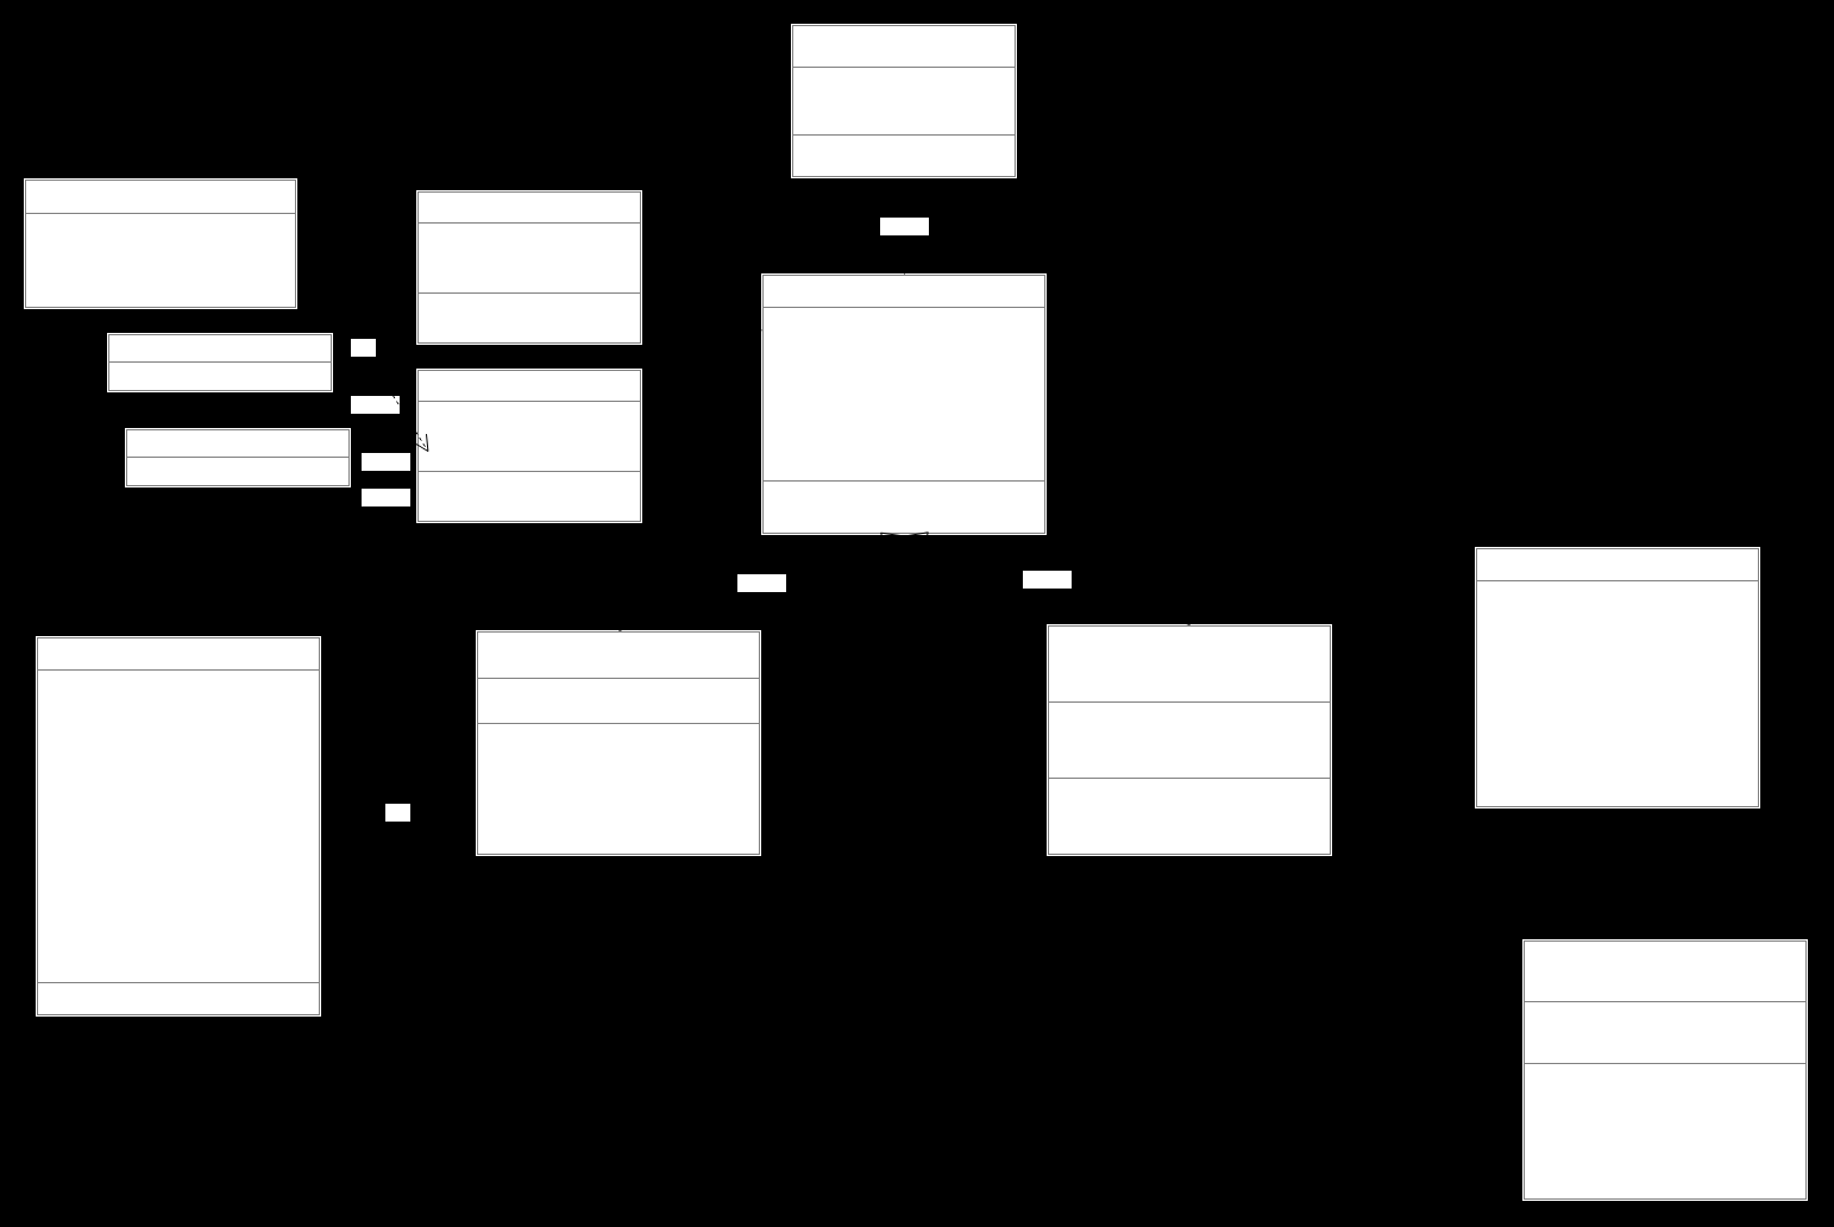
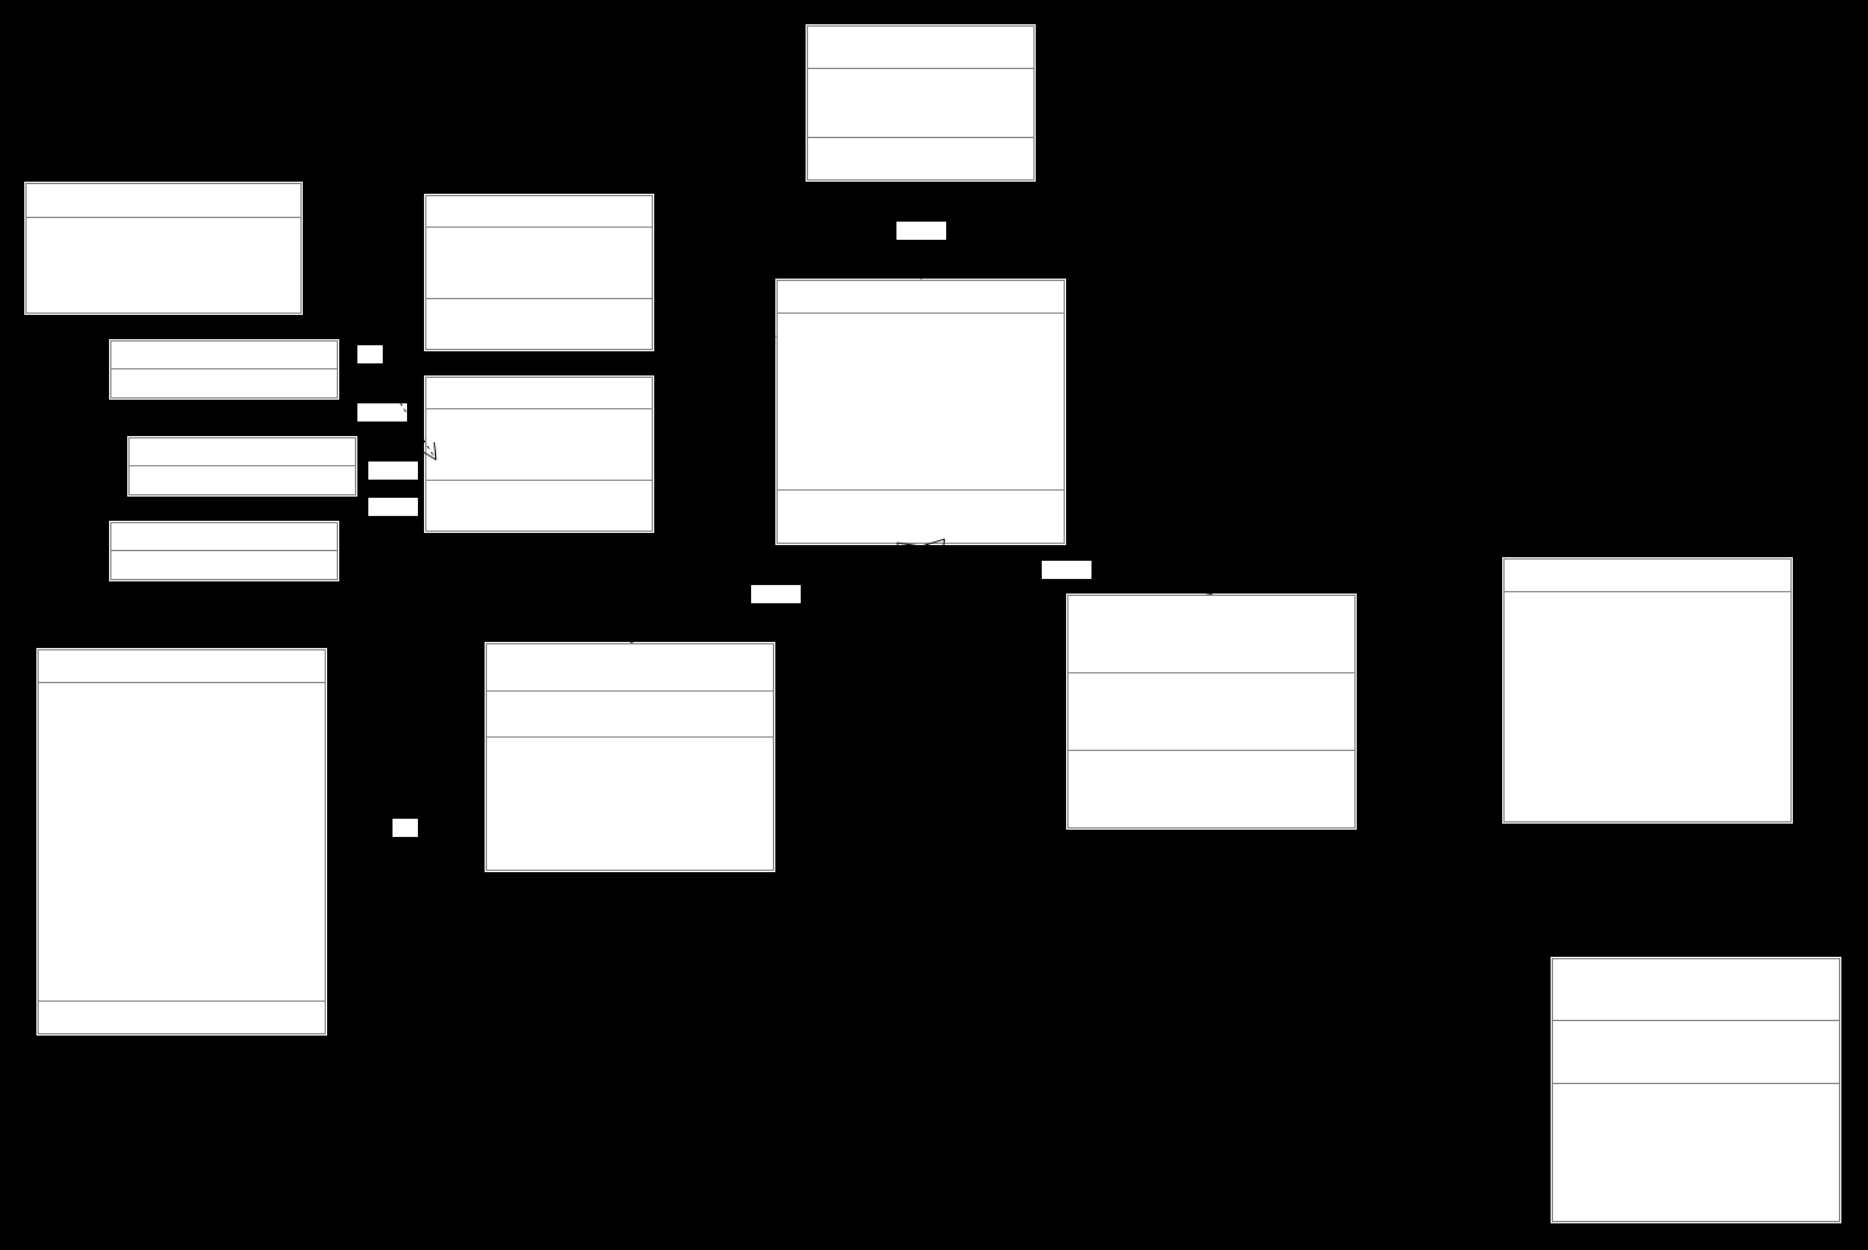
  <mxCell id="0" />
  <mxCell id="1" parent="0" />
  <mxCell id="2" value="&lt;table border=&quot;1&quot; width=&quot;100%&quot; height=&quot;100%&quot; cellpadding=&quot;4&quot; style=&quot;width:100%;height:100%;border-collapse:collapse;&quot;&gt;&lt;tbody&gt;&lt;tr&gt;&lt;th align=&quot;center&quot;&gt;Character&lt;br&gt;&lt;/th&gt;&lt;/tr&gt;&lt;tr&gt;&lt;td&gt;- String name&lt;br&gt;- ImageIcon image&lt;br&gt;&lt;div style=&quot;&quot;&gt;&lt;span style=&quot;&quot;&gt;- HeroClass class (enum)&lt;/span&gt;&lt;/div&gt;&lt;div style=&quot;&quot;&gt;&lt;span style=&quot;&quot;&gt;- Level level&lt;/span&gt;&lt;/div&gt;&lt;div style=&quot;&quot;&gt;- int attack&lt;/div&gt;&lt;div style=&quot;&quot;&gt;- int defense&lt;/div&gt;&lt;div style=&quot;&quot;&gt;- int hitPoints&lt;/div&gt;&lt;div style=&quot;&quot;&gt;- Artifact artifact (enum)&lt;/div&gt;&lt;div style=&quot;&quot;&gt;&lt;/div&gt;&lt;/td&gt;&lt;/tr&gt;&lt;tr&gt;&lt;td align=&quot;center&quot;&gt;+ void levelUp(int experience)&lt;br&gt;public getters and setters&lt;/td&gt;&lt;/tr&gt;&lt;/tbody&gt;&lt;/table&gt;" style="text;html=1;whiteSpace=wrap;strokeColor=default;fillColor=none;overflow=fill;strokeWidth=2;fontColor=#FFFFFF;labelBackgroundColor=default;labelBorderColor=#FFFFFF;" vertex="1" parent="1"><mxGeometry x="640" y="230" width="240" height="220" as="geometry" /></mxCell>
  <mxCell id="3" value="&lt;table border=&quot;1&quot; width=&quot;100%&quot; height=&quot;100%&quot; cellpadding=&quot;4&quot; style=&quot;width:100%;height:100%;border-collapse:collapse;&quot;&gt;&lt;tbody&gt;&lt;tr&gt;&lt;th align=&quot;center&quot;&gt;Hero&lt;br&gt;&lt;/th&gt;&lt;/tr&gt;&lt;tr&gt;&lt;td&gt;&lt;br&gt;&lt;/td&gt;&lt;/tr&gt;&lt;tr&gt;&lt;td&gt;~ Hero()&lt;br&gt;Move(Enum direction, Map map)&lt;br&gt;Fight()&lt;br&gt;Run()&lt;/td&gt;&lt;/tr&gt;&lt;/tbody&gt;&lt;/table&gt;" style="text;html=1;whiteSpace=wrap;strokeColor=default;fillColor=none;overflow=fill;strokeWidth=2;fontColor=#FFFFFF;labelBackgroundColor=default;labelBorderColor=#FFFFFF;" vertex="1" parent="1"><mxGeometry x="400" y="530" width="240" height="190" as="geometry" /></mxCell>
  <mxCell id="4" value="&lt;table border=&quot;1&quot; width=&quot;100%&quot; height=&quot;100%&quot; cellpadding=&quot;4&quot; style=&quot;width:100%;height:100%;border-collapse:collapse;&quot;&gt;&lt;tbody&gt;&lt;tr&gt;&lt;th align=&quot;center&quot;&gt;FightSimulator &amp;lt;singleton&amp;gt;&lt;/th&gt;&lt;/tr&gt;&lt;tr&gt;&lt;td&gt;- FightSimulator instance&lt;br&gt;&lt;/td&gt;&lt;/tr&gt;&lt;tr&gt;&lt;td&gt;- FightSimulator()&lt;br&gt;+ getInstance()&lt;br&gt;+ Character runSimulation(Hero, Villain)&lt;/td&gt;&lt;/tr&gt;&lt;/tbody&gt;&lt;/table&gt;" style="text;html=1;whiteSpace=wrap;strokeColor=default;fillColor=none;overflow=fill;strokeWidth=2;fontColor=#FFFFFF;labelBackgroundColor=default;labelBorderColor=#FFFFFF;" vertex="1" parent="1"><mxGeometry x="1280" y="790" width="240" height="220" as="geometry" /></mxCell>
  <mxCell id="5" value="&lt;table border=&quot;1&quot; width=&quot;100%&quot; height=&quot;100%&quot; cellpadding=&quot;4&quot; style=&quot;width:100%;height:100%;border-collapse:collapse;&quot;&gt;&lt;tbody&gt;&lt;tr&gt;&lt;th align=&quot;center&quot;&gt;Map&lt;/th&gt;&lt;/tr&gt;&lt;tr&gt;&lt;td&gt;- Mapable[] squares&lt;br&gt;- int sideSize&lt;br&gt;&lt;br&gt;&lt;br&gt;&lt;br&gt;&lt;br&gt;+ Map(int heroLevel)&lt;br&gt;+ populate()&lt;br&gt;+ getSideSize()&lt;br&gt;+ setSideSize()&lt;br&gt;&lt;br&gt;&lt;/td&gt;&lt;/tr&gt;&lt;/tbody&gt;&lt;/table&gt;" style="text;html=1;whiteSpace=wrap;strokeColor=default;fillColor=none;overflow=fill;strokeWidth=2;fontColor=#FFFFFF;labelBackgroundColor=default;labelBorderColor=#FFFFFF;" vertex="1" parent="1"><mxGeometry x="1240" y="460" width="240" height="220" as="geometry" /></mxCell>
- <mxCell id="6" value="&lt;table border=&quot;1&quot; width=&quot;100%&quot; height=&quot;100%&quot; cellpadding=&quot;4&quot; style=&quot;width:100%;height:100%;border-collapse:collapse;&quot;&gt;&lt;tbody&gt;&lt;tr&gt;&lt;th align=&quot;center&quot;&gt;Villain&lt;/th&gt;&lt;/tr&gt;&lt;tr&gt;&lt;td&gt;~ Villain()&lt;/td&gt;&lt;/tr&gt;&lt;tr&gt;&lt;td&gt;+Artifact dropArtifact()&lt;/td&gt;&lt;/tr&gt;&lt;/tbody&gt;&lt;/table&gt;" style="text;html=1;whiteSpace=wrap;strokeColor=default;fillColor=none;overflow=fill;strokeWidth=2;fontColor=#FFFFFF;labelBackgroundColor=default;labelBorderColor=#FFFFFF;" vertex="1" parent="1"><mxGeometry x="880" y="525" width="240" height="195" as="geometry" /></mxCell>
+ <mxCell id="6" value="&lt;table border=&quot;1&quot; width=&quot;100%&quot; height=&quot;100%&quot; cellpadding=&quot;4&quot; style=&quot;width:100%;height:100%;border-collapse:collapse;&quot;&gt;&lt;tbody&gt;&lt;tr&gt;&lt;th align=&quot;center&quot;&gt;Villain&lt;/th&gt;&lt;/tr&gt;&lt;tr&gt;&lt;td&gt;~ Villain()&lt;/td&gt;&lt;/tr&gt;&lt;tr&gt;&lt;td&gt;+Artifact dropArtifact()&lt;/td&gt;&lt;/tr&gt;&lt;/tbody&gt;&lt;/table&gt;" style="text;html=1;whiteSpace=wrap;strokeColor=default;fillColor=none;overflow=fill;strokeWidth=2;fontColor=#FFFFFF;labelBackgroundColor=default;labelBorderColor=#FFFFFF;" vertex="1" parent="1"><mxGeometry x="880" y="490" width="240" height="195" as="geometry" /></mxCell>
  <mxCell id="7" value="&lt;table border=&quot;1&quot; width=&quot;100%&quot; height=&quot;100%&quot; cellpadding=&quot;4&quot; style=&quot;width:100%;height:100%;border-collapse:collapse;&quot;&gt;&lt;tbody&gt;&lt;tr&gt;&lt;th align=&quot;center&quot;&gt;Mapable&lt;/th&gt;&lt;/tr&gt;&lt;tr&gt;&lt;td&gt;- int xCoordinate;&lt;br&gt;- int yCoordinate;&lt;/td&gt;&lt;/tr&gt;&lt;tr&gt;&lt;td&gt;&lt;span style=&quot;white-space: pre;&quot;&gt;&#09;&lt;/span&gt;public getters and setters&lt;br&gt;&lt;/td&gt;&lt;/tr&gt;&lt;/tbody&gt;&lt;/table&gt;" style="text;html=1;whiteSpace=wrap;strokeColor=default;fillColor=none;overflow=fill;strokeWidth=2;fontColor=#FFFFFF;labelBackgroundColor=default;labelBorderColor=#FFFFFF;" vertex="1" parent="1"><mxGeometry x="665" y="20" width="190" height="130" as="geometry" /></mxCell>
  <mxCell id="8" value="&lt;table border=&quot;1&quot; width=&quot;100%&quot; height=&quot;100%&quot; cellpadding=&quot;4&quot; style=&quot;width:100%;height:100%;border-collapse:collapse;&quot;&gt;&lt;tbody&gt;&lt;tr&gt;&lt;th align=&quot;center&quot;&gt;HeroBuilder&lt;br&gt;&lt;/th&gt;&lt;/tr&gt;&lt;tr&gt;&lt;td&gt;-- String name&lt;br&gt;- ImageIcon image&lt;br&gt;&lt;div&gt;&lt;span style=&quot;&quot;&gt;- HeroClass class (enum)&lt;/span&gt;&lt;/div&gt;&lt;div&gt;&lt;span style=&quot;&quot;&gt;- Level level&lt;/span&gt;&lt;br&gt;&lt;/div&gt;&lt;div&gt;- int attack&lt;/div&gt;&lt;div&gt;- int defense&lt;/div&gt;&lt;div&gt;- int hitPoints&lt;/div&gt;&lt;div&gt;&lt;br&gt;&lt;/div&gt;&lt;div&gt;+ void name(String name)&lt;/div&gt;&lt;div&gt;+ void image(ImageIcon image)&lt;/div&gt;&lt;div&gt;+ void class(HeroClass class)&lt;/div&gt;&lt;div&gt;+ void level(Level level)&lt;/div&gt;&lt;div&gt;+ void attack(int attack)&lt;/div&gt;&lt;div&gt;+ void defense(int defense)&lt;/div&gt;&lt;div&gt;+ void hitPoints(int hitPoints)&lt;/div&gt;&lt;div&gt;&lt;/div&gt;&lt;/td&gt;&lt;/tr&gt;&lt;tr&gt;&lt;td&gt;+ Hero build()&lt;/td&gt;&lt;/tr&gt;&lt;/tbody&gt;&lt;/table&gt;" style="text;html=1;whiteSpace=wrap;strokeColor=default;fillColor=none;overflow=fill;strokeWidth=2;fontColor=#FFFFFF;labelBackgroundColor=default;labelBorderColor=#FFFFFF;" vertex="1" parent="1"><mxGeometry x="30" y="535" width="240" height="320" as="geometry" /></mxCell>
  <mxCell id="9" value="Extends" style="endArrow=block;endSize=16;endFill=0;html=1;exitX=0.5;exitY=0;exitDx=0;exitDy=0;entryX=0.5;entryY=1;entryDx=0;entryDy=0;fontColor=#FFFFFF;labelBackgroundColor=default;labelBorderColor=#FFFFFF;" edge="1" parent="1" source="6" target="2"><mxGeometry width="160" relative="1" as="geometry"><mxPoint x="940" y="410" as="sourcePoint" /><mxPoint x="1100" y="410" as="targetPoint" /></mxGeometry></mxCell>
  <mxCell id="10" value="Extends" style="endArrow=block;endSize=16;endFill=0;html=1;exitX=0.5;exitY=0;exitDx=0;exitDy=0;fontColor=#FFFFFF;labelBackgroundColor=default;labelBorderColor=#FFFFFF;" edge="1" parent="1" source="3"><mxGeometry width="160" relative="1" as="geometry"><mxPoint x="780" y="520" as="sourcePoint" /><mxPoint x="760" y="450" as="targetPoint" /></mxGeometry></mxCell>
  <mxCell id="11" value="Extends" style="endArrow=block;endSize=16;endFill=0;html=1;entryX=0.5;entryY=1;entryDx=0;entryDy=0;exitX=0.5;exitY=0;exitDx=0;exitDy=0;fontColor=#FFFFFF;labelBackgroundColor=default;labelBorderColor=#FFFFFF;" edge="1" parent="1" source="2" target="7"><mxGeometry width="160" relative="1" as="geometry"><mxPoint x="630" y="340" as="sourcePoint" /><mxPoint x="720" y="260" as="targetPoint" /></mxGeometry></mxCell>
  <mxCell id="12" value="&lt;table border=&quot;1&quot; width=&quot;100%&quot; height=&quot;100%&quot; cellpadding=&quot;4&quot; style=&quot;width:100%;height:100%;border-collapse:collapse;&quot;&gt;&lt;tbody&gt;&lt;tr&gt;&lt;th align=&quot;center&quot;&gt;Level&lt;/th&gt;&lt;/tr&gt;&lt;tr&gt;&lt;td&gt;- int level;&lt;br&gt;- int levelUpExperience;&lt;br&gt;- int actualExperience&lt;/td&gt;&lt;/tr&gt;&lt;tr&gt;&lt;td&gt;~levelUp(int experience)&lt;br&gt;default getters and setters&lt;br&gt;&lt;/td&gt;&lt;/tr&gt;&lt;/tbody&gt;&lt;/table&gt;" style="text;html=1;whiteSpace=wrap;strokeColor=default;fillColor=none;overflow=fill;strokeWidth=2;fontColor=#FFFFFF;labelBackgroundColor=default;labelBorderColor=#FFFFFF;" vertex="1" parent="1"><mxGeometry x="350" y="160" width="190" height="130" as="geometry" /></mxCell>
  <mxCell id="13" value="" style="endArrow=diamondThin;endFill=1;endSize=24;html=1;entryX=1;entryY=0.5;entryDx=0;entryDy=0;fontColor=#FFFFFF;labelBackgroundColor=default;labelBorderColor=#FFFFFF;" edge="1" parent="1" source="2" target="12"><mxGeometry width="160" relative="1" as="geometry"><mxPoint x="460" y="390" as="sourcePoint" /><mxPoint x="620" y="390" as="targetPoint" /></mxGeometry></mxCell>
  <mxCell id="14" value="&lt;table border=&quot;1&quot; width=&quot;100%&quot; height=&quot;100%&quot; cellpadding=&quot;4&quot; style=&quot;width:100%;height:100%;border-collapse:collapse;&quot;&gt;&lt;tbody&gt;&lt;tr&gt;&lt;th align=&quot;center&quot;&gt;Artifact&lt;/th&gt;&lt;/tr&gt;&lt;tr&gt;&lt;td&gt;double attackMultiplier;&lt;br&gt;double defenseMultiplier;&lt;br&gt;double hitPointsMultiplier;&lt;/td&gt;&lt;/tr&gt;&lt;tr&gt;&lt;td&gt;~Artifact(double, double, double)&lt;br&gt;default getters and setters&lt;br&gt;&lt;/td&gt;&lt;/tr&gt;&lt;/tbody&gt;&lt;/table&gt;" style="text;html=1;whiteSpace=wrap;strokeColor=default;fillColor=none;overflow=fill;strokeWidth=2;fontColor=#FFFFFF;labelBackgroundColor=default;labelBorderColor=#FFFFFF;" vertex="1" parent="1"><mxGeometry x="350" y="310" width="190" height="130" as="geometry" /></mxCell>
  <mxCell id="15" value="Use" style="endArrow=open;endSize=12;dashed=1;html=1;entryX=-0.011;entryY=0.563;entryDx=0;entryDy=0;entryPerimeter=0;fontColor=#FFFFFF;labelBackgroundColor=default;labelBorderColor=#FFFFFF;" edge="1" parent="1" target="3"><mxGeometry width="160" relative="1" as="geometry"><mxPoint x="270" y="730" as="sourcePoint" /><mxPoint x="430" y="730" as="targetPoint" /></mxGeometry></mxCell>
  <mxCell id="16" value="&lt;table border=&quot;1&quot; width=&quot;100%&quot; height=&quot;100%&quot; cellpadding=&quot;4&quot; style=&quot;width:100%;height:100%;border-collapse:collapse;&quot;&gt;&lt;tbody&gt;&lt;tr&gt;&lt;th align=&quot;center&quot;&gt;Weapon&lt;/th&gt;&lt;/tr&gt;&lt;tr&gt;&lt;td&gt;~Extends()&lt;/td&gt;&lt;/tr&gt;&lt;tr&gt;&lt;td&gt;&lt;br&gt;&lt;/td&gt;&lt;/tr&gt;&lt;/tbody&gt;&lt;/table&gt;" style="text;html=1;whiteSpace=wrap;strokeColor=default;fillColor=none;overflow=fill;strokeWidth=2;fontColor=#FFFFFF;labelBackgroundColor=default;labelBorderColor=#FFFFFF;" vertex="1" parent="1"><mxGeometry x="90" y="280" width="190" height="50" as="geometry" /></mxCell>
  <mxCell id="17" value="&lt;table border=&quot;1&quot; width=&quot;100%&quot; height=&quot;100%&quot; cellpadding=&quot;4&quot; style=&quot;width:100%;height:100%;border-collapse:collapse;&quot;&gt;&lt;tbody&gt;&lt;tr&gt;&lt;th align=&quot;center&quot;&gt;Armor&lt;/th&gt;&lt;/tr&gt;&lt;tr&gt;&lt;td&gt;~Armor()&lt;/td&gt;&lt;/tr&gt;&lt;tr&gt;&lt;td&gt;&lt;br&gt;&lt;/td&gt;&lt;/tr&gt;&lt;/tbody&gt;&lt;/table&gt;" style="text;html=1;whiteSpace=wrap;strokeColor=default;fillColor=none;overflow=fill;strokeWidth=2;fontColor=#FFFFFF;labelBackgroundColor=default;labelBorderColor=#FFFFFF;" vertex="1" parent="1"><mxGeometry x="105" y="360" width="190" height="50" as="geometry" /></mxCell>
+ <mxCell id="18" value="&lt;table border=&quot;1&quot; width=&quot;100%&quot; height=&quot;100%&quot; cellpadding=&quot;4&quot; style=&quot;width:100%;height:100%;border-collapse:collapse;&quot;&gt;&lt;tbody&gt;&lt;tr&gt;&lt;th align=&quot;center&quot;&gt;Helmet&lt;/th&gt;&lt;/tr&gt;&lt;tr&gt;&lt;td&gt;~Helmet()&lt;/td&gt;&lt;/tr&gt;&lt;tr&gt;&lt;td&gt;&lt;br&gt;&lt;/td&gt;&lt;/tr&gt;&lt;/tbody&gt;&lt;/table&gt;" style="text;html=1;whiteSpace=wrap;strokeColor=default;fillColor=none;overflow=fill;strokeWidth=2;fontColor=#FFFFFF;labelBackgroundColor=default;labelBorderColor=#FFFFFF;" vertex="1" parent="1"><mxGeometry x="90" y="430" width="190" height="50" as="geometry" /></mxCell>
  <mxCell id="19" value="Extends" style="endArrow=block;endSize=16;endFill=0;html=1;exitX=0.5;exitY=0;exitDx=0;exitDy=0;entryX=-0.008;entryY=0.592;entryDx=0;entryDy=0;entryPerimeter=0;fontColor=#FFFFFF;labelBackgroundColor=default;labelBorderColor=#FFFFFF;" edge="1" parent="1" target="14"><mxGeometry width="160" relative="1" as="geometry"><mxPoint x="300" y="450" as="sourcePoint" /><mxPoint x="540" y="370" as="targetPoint" /></mxGeometry></mxCell>
  <mxCell id="20" value="Extends" style="endArrow=block;endSize=16;endFill=0;html=1;exitX=1.016;exitY=0.607;exitDx=0;exitDy=0;exitPerimeter=0;fontColor=#FFFFFF;labelBackgroundColor=default;labelBorderColor=#FFFFFF;" edge="1" parent="1" source="17" target="14"><mxGeometry width="160" relative="1" as="geometry"><mxPoint x="270" y="405" as="sourcePoint" /><mxPoint x="510" y="325" as="targetPoint" /></mxGeometry></mxCell>
  <mxCell id="21" value="Extends" style="endArrow=block;endSize=16;endFill=0;html=1;exitX=1;exitY=0.5;exitDx=0;exitDy=0;entryX=0;entryY=0.5;entryDx=0;entryDy=0;fontColor=#FFFFFF;labelBackgroundColor=default;labelBorderColor=#FFFFFF;" edge="1" parent="1" source="16" target="14"><mxGeometry width="160" relative="1" as="geometry"><mxPoint x="301.52" y="330" as="sourcePoint" /><mxPoint x="350" y="266.96" as="targetPoint" /></mxGeometry></mxCell>
  <mxCell id="22" value="&lt;table border=&quot;1&quot; width=&quot;100%&quot; height=&quot;100%&quot; cellpadding=&quot;4&quot; style=&quot;width:100%;height:100%;border-collapse:collapse;&quot;&gt;&lt;tbody&gt;&lt;tr&gt;&lt;th align=&quot;center&quot;&gt;ArtifactFactory &amp;lt;&amp;lt;singleton&amp;gt;&amp;gt;&lt;/th&gt;&lt;/tr&gt;&lt;tr&gt;&lt;td&gt;- ArtifactFactory instance&lt;br&gt;&lt;br&gt;+public ArtifactFactory getInstance()&lt;br&gt;+public Artifact newRandomArtifact()&lt;/td&gt;&lt;/tr&gt;&lt;/tbody&gt;&lt;/table&gt;" style="text;html=1;whiteSpace=wrap;strokeColor=default;fillColor=none;overflow=fill;strokeWidth=2;fontColor=#FFFFFF;labelBackgroundColor=default;labelBorderColor=#FFFFFF;" vertex="1" parent="1"><mxGeometry x="20" y="150" width="230" height="110" as="geometry" /></mxCell>
  <mxCell id="23" value="Use" style="endArrow=open;endSize=12;dashed=1;html=1;exitX=1;exitY=0.5;exitDx=0;exitDy=0;fontColor=#FFFFFF;labelBackgroundColor=default;labelBorderColor=#FFFFFF;" edge="1" parent="1" source="22"><mxGeometry width="160" relative="1" as="geometry"><mxPoint x="200" y="243.03" as="sourcePoint" /><mxPoint x="360" y="380" as="targetPoint" /></mxGeometry></mxCell>
